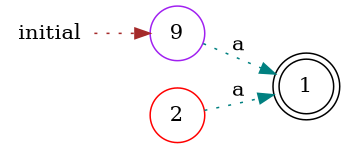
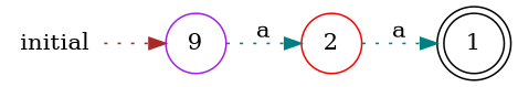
  digraph {
    rankdir=LR
    node [color=purple shape=circle]
    edge [color=teal style=dotted]
    initial [shape=plaintext]
    n2 [label=9]
    2 [color=red]
    1 [color=black shape=doublecircle]
    initial -> n2 [color=brown]
-   n2 -> 1 [label=a]
+   n2 -> 2 [label=a]
    2 -> 1 [label=a]
  }
